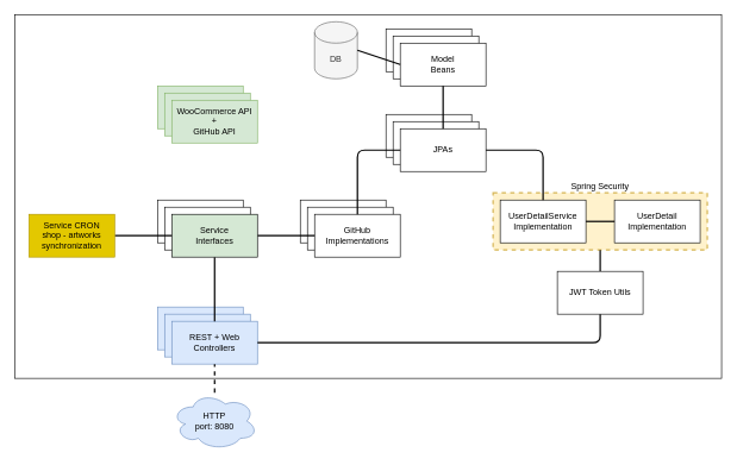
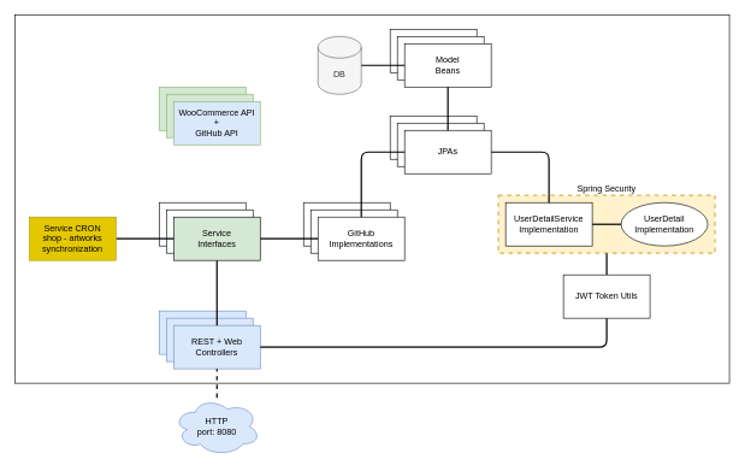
  <mxCell id="0" />
  <mxCell id="1" parent="0" />
  <mxCell id="2" value="" style="rounded=0;whiteSpace=wrap;html=1;" parent="1" vertex="1"><mxGeometry x="20" y="20" width="990" height="510" as="geometry" /></mxCell>
  <mxCell id="3" value="Spring Security" style="rounded=0;whiteSpace=wrap;html=1;labelPosition=center;verticalLabelPosition=top;align=center;verticalAlign=bottom;dashed=1;strokeWidth=2;fillColor=#fff2cc;strokeColor=#d6b656;" parent="1" vertex="1"><mxGeometry x="690" y="270" width="300" height="80" as="geometry" /></mxCell>
  <mxCell id="4" value="" style="group" parent="1" vertex="1" connectable="0"><mxGeometry x="540" y="160" width="140" height="80" as="geometry" /></mxCell>
  <mxCell id="5" value="" style="rounded=0;whiteSpace=wrap;html=1;" parent="4" vertex="1"><mxGeometry width="120" height="60" as="geometry" /></mxCell>
  <mxCell id="6" value="" style="rounded=0;whiteSpace=wrap;html=1;" parent="4" vertex="1"><mxGeometry x="10" y="10" width="120" height="60" as="geometry" /></mxCell>
  <mxCell id="7" value="JPAs" style="rounded=0;whiteSpace=wrap;html=1;" parent="4" vertex="1"><mxGeometry x="20" y="20" width="120" height="60" as="geometry" /></mxCell>
  <mxCell id="8" value="" style="group" parent="1" vertex="1" connectable="0"><mxGeometry x="220" y="430" width="140" height="80" as="geometry" /></mxCell>
  <mxCell id="9" value="" style="group" parent="8" vertex="1" connectable="0"><mxGeometry width="140" height="80" as="geometry" /></mxCell>
  <mxCell id="10" value="" style="rounded=0;whiteSpace=wrap;html=1;fillColor=#dae8fc;strokeColor=#6c8ebf;" parent="9" vertex="1"><mxGeometry width="120" height="60" as="geometry" /></mxCell>
  <mxCell id="11" value="" style="rounded=0;whiteSpace=wrap;html=1;fillColor=#dae8fc;strokeColor=#6c8ebf;" parent="9" vertex="1"><mxGeometry x="10" y="10" width="120" height="60" as="geometry" /></mxCell>
  <mxCell id="12" value="REST + Web&lt;br&gt;Controllers" style="rounded=0;whiteSpace=wrap;html=1;fillColor=#dae8fc;strokeColor=#6c8ebf;" parent="9" vertex="1"><mxGeometry x="20" y="20" width="120" height="60" as="geometry" /></mxCell>
  <mxCell id="13" value="" style="group" parent="1" vertex="1" connectable="0"><mxGeometry x="420" y="280" width="140" height="80" as="geometry" /></mxCell>
  <mxCell id="14" value="" style="rounded=0;whiteSpace=wrap;html=1;" parent="13" vertex="1"><mxGeometry width="120" height="60" as="geometry" /></mxCell>
  <mxCell id="15" value="" style="rounded=0;whiteSpace=wrap;html=1;" parent="13" vertex="1"><mxGeometry x="10" y="10" width="120" height="60" as="geometry" /></mxCell>
  <mxCell id="16" value="GitHub&lt;br&gt;Implementations" style="rounded=0;whiteSpace=wrap;html=1;" parent="13" vertex="1"><mxGeometry x="20" y="20" width="120" height="60" as="geometry" /></mxCell>
- <mxCell id="17" value="DB" style="shape=cylinder3;whiteSpace=wrap;html=1;boundedLbl=1;backgroundOutline=1;size=15;fillColor=#f5f5f5;strokeColor=#666666;fontColor=#333333;" parent="1" vertex="1"><mxGeometry x="440" y="30" width="60" height="80" as="geometry" /></mxCell>
+ <mxCell id="17" value="DB" style="shape=cylinder3;whiteSpace=wrap;html=1;boundedLbl=1;backgroundOutline=1;size=15;fillColor=#f5f5f5;strokeColor=#666666;fontColor=#333333;" parent="1" vertex="1"><mxGeometry x="440" y="50" width="60" height="80" as="geometry" /></mxCell>
  <mxCell id="18" value="" style="endArrow=none;html=1;entryX=0;entryY=0.5;entryDx=0;entryDy=0;exitX=0.5;exitY=0;exitDx=0;exitDy=0;edgeStyle=orthogonalEdgeStyle;strokeWidth=2;" parent="1" source="16" target="7" edge="1"><mxGeometry width="50" height="50" relative="1" as="geometry"><mxPoint x="330" y="300" as="sourcePoint" /><mxPoint x="380" y="250" as="targetPoint" /></mxGeometry></mxCell>
  <mxCell id="19" value="" style="endArrow=none;html=1;strokeWidth=2;entryX=0;entryY=0.5;entryDx=0;entryDy=0;exitX=1;exitY=0.5;exitDx=0;exitDy=0;" parent="1" source="40" target="16" edge="1"><mxGeometry width="50" height="50" relative="1" as="geometry"><mxPoint x="330" y="300" as="sourcePoint" /><mxPoint x="380" y="250" as="targetPoint" /></mxGeometry></mxCell>
  <mxCell id="20" value="" style="endArrow=none;html=1;strokeWidth=2;entryX=0.5;entryY=0;entryDx=0;entryDy=0;exitX=0.5;exitY=1;exitDx=0;exitDy=0;" parent="1" source="40" target="12" edge="1"><mxGeometry width="50" height="50" relative="1" as="geometry"><mxPoint x="580" y="310" as="sourcePoint" /><mxPoint x="630" y="260" as="targetPoint" /></mxGeometry></mxCell>
  <mxCell id="21" value="" style="group" parent="1" vertex="1" connectable="0"><mxGeometry x="540" y="40" width="140" height="80" as="geometry" /></mxCell>
  <mxCell id="22" value="" style="rounded=0;whiteSpace=wrap;html=1;" parent="21" vertex="1"><mxGeometry width="120" height="60" as="geometry" /></mxCell>
  <mxCell id="23" value="" style="rounded=0;whiteSpace=wrap;html=1;" parent="21" vertex="1"><mxGeometry x="10" y="10" width="120" height="60" as="geometry" /></mxCell>
  <mxCell id="24" value="Model&lt;br&gt;Beans" style="rounded=0;whiteSpace=wrap;html=1;" parent="21" vertex="1"><mxGeometry x="20" y="20" width="120" height="60" as="geometry" /></mxCell>
  <mxCell id="25" value="" style="endArrow=none;html=1;strokeWidth=2;entryX=0;entryY=0.5;entryDx=0;entryDy=0;exitX=1;exitY=0.5;exitDx=0;exitDy=0;exitPerimeter=0;" parent="1" source="17" target="24" edge="1"><mxGeometry width="50" height="50" relative="1" as="geometry"><mxPoint x="580" y="230" as="sourcePoint" /><mxPoint x="630" y="180" as="targetPoint" /></mxGeometry></mxCell>
  <mxCell id="26" value="" style="endArrow=none;html=1;strokeWidth=2;exitX=0.5;exitY=1;exitDx=0;exitDy=0;entryX=0.5;entryY=0;entryDx=0;entryDy=0;" parent="1" source="24" target="7" edge="1"><mxGeometry width="50" height="50" relative="1" as="geometry"><mxPoint x="580" y="230" as="sourcePoint" /><mxPoint x="630" y="170" as="targetPoint" /></mxGeometry></mxCell>
  <mxCell id="27" value="UserDetailService&lt;br&gt;Implementation" style="rounded=0;whiteSpace=wrap;html=1;" parent="1" vertex="1"><mxGeometry x="700" y="280" width="120" height="60" as="geometry" /></mxCell>
- <mxCell id="28" value="UserDetail&lt;br&gt;Implementation" style="rounded=0;whiteSpace=wrap;html=1;" parent="1" vertex="1"><mxGeometry x="860" y="280" width="120" height="60" as="geometry" /></mxCell>
+ <mxCell id="28" value="UserDetail&lt;br&gt;Implementation" style="ellipse;whiteSpace=wrap;html=1;" parent="1" vertex="1"><mxGeometry x="860" y="280" width="120" height="60" as="geometry" /></mxCell>
  <mxCell id="29" value="" style="endArrow=none;html=1;strokeWidth=2;entryX=0.5;entryY=0;entryDx=0;entryDy=0;exitX=1;exitY=0.5;exitDx=0;exitDy=0;" parent="1" source="7" target="27" edge="1"><mxGeometry width="50" height="50" relative="1" as="geometry"><mxPoint x="580" y="230" as="sourcePoint" /><mxPoint x="630" y="180" as="targetPoint" /><Array as="points"><mxPoint x="760" y="210" /></Array></mxGeometry></mxCell>
  <mxCell id="30" value="" style="endArrow=none;html=1;strokeWidth=2;entryX=0;entryY=0.5;entryDx=0;entryDy=0;exitX=1;exitY=0.5;exitDx=0;exitDy=0;" parent="1" source="27" target="28" edge="1"><mxGeometry width="50" height="50" relative="1" as="geometry"><mxPoint x="580" y="230" as="sourcePoint" /><mxPoint x="630" y="180" as="targetPoint" /></mxGeometry></mxCell>
  <mxCell id="31" style="edgeStyle=orthogonalEdgeStyle;rounded=0;orthogonalLoop=1;jettySize=auto;html=1;exitX=0.5;exitY=0;exitDx=0;exitDy=0;entryX=0.5;entryY=1;entryDx=0;entryDy=0;strokeWidth=2;endArrow=none;endFill=0;" parent="1" source="32" target="3" edge="1"><mxGeometry relative="1" as="geometry" /></mxCell>
  <mxCell id="32" value="JWT Token Utils" style="rounded=0;whiteSpace=wrap;html=1;strokeWidth=1;" parent="1" vertex="1"><mxGeometry x="780" y="380" width="120" height="60" as="geometry" /></mxCell>
  <mxCell id="33" value="" style="endArrow=none;html=1;strokeWidth=2;entryX=0.5;entryY=1;entryDx=0;entryDy=0;exitX=1;exitY=0.5;exitDx=0;exitDy=0;" parent="1" source="12" target="32" edge="1"><mxGeometry width="50" height="50" relative="1" as="geometry"><mxPoint x="580" y="300" as="sourcePoint" /><mxPoint x="630" y="250" as="targetPoint" /><Array as="points"><mxPoint x="840" y="480" /></Array></mxGeometry></mxCell>
  <mxCell id="34" value="" style="endArrow=none;dashed=1;html=1;strokeWidth=2;" parent="1" source="35" edge="1"><mxGeometry width="50" height="50" relative="1" as="geometry"><mxPoint x="300" y="560" as="sourcePoint" /><mxPoint x="300" y="510" as="targetPoint" /></mxGeometry></mxCell>
  <mxCell id="35" value="&lt;span&gt;HTTP&lt;/span&gt;&lt;br&gt;&lt;span&gt;port: 8080&lt;/span&gt;" style="ellipse;shape=cloud;whiteSpace=wrap;html=1;strokeWidth=1;fillColor=#dae8fc;strokeColor=#6c8ebf;" parent="1" vertex="1"><mxGeometry x="240" y="550" width="120" height="80" as="geometry" /></mxCell>
  <mxCell id="36" value="" style="group" parent="1" vertex="1" connectable="0"><mxGeometry x="220" y="280" width="140" height="80" as="geometry" /></mxCell>
  <mxCell id="37" value="" style="group" parent="36" vertex="1" connectable="0"><mxGeometry width="140" height="80" as="geometry" /></mxCell>
  <mxCell id="38" value="" style="rounded=0;whiteSpace=wrap;html=1;" parent="37" vertex="1"><mxGeometry width="120" height="60" as="geometry" /></mxCell>
  <mxCell id="39" value="" style="rounded=0;whiteSpace=wrap;html=1;" parent="37" vertex="1"><mxGeometry x="10" y="10" width="120" height="60" as="geometry" /></mxCell>
  <mxCell id="40" value="Service&lt;br&gt;Interfaces" style="rounded=0;whiteSpace=wrap;html=1;fillColor=#d5e8d4;" parent="37" vertex="1"><mxGeometry x="20" y="20" width="120" height="60" as="geometry" /></mxCell>
  <mxCell id="41" value="" style="group" parent="1" vertex="1" connectable="0"><mxGeometry x="220" y="120" width="140" height="80" as="geometry" /></mxCell>
  <mxCell id="42" value="" style="rounded=0;whiteSpace=wrap;html=1;fillColor=#d5e8d4;strokeColor=#82b366;" parent="41" vertex="1"><mxGeometry width="120" height="60" as="geometry" /></mxCell>
  <mxCell id="43" value="" style="rounded=0;whiteSpace=wrap;html=1;fillColor=#d5e8d4;strokeColor=#82b366;" parent="41" vertex="1"><mxGeometry x="10" y="10" width="120" height="60" as="geometry" /></mxCell>
- <mxCell id="44" value="WooCommerce API&lt;br&gt;+&lt;br&gt;GitHub API" style="rounded=0;whiteSpace=wrap;html=1;fillColor=#d5e8d4;strokeColor=#82b366;" parent="41" vertex="1"><mxGeometry x="20" y="20" width="120" height="60" as="geometry" /></mxCell>
+ <mxCell id="44" value="WooCommerce API&lt;br&gt;+&lt;br&gt;GitHub API" style="rounded=0;whiteSpace=wrap;html=1;fillColor=#dae8fc;strokeColor=#82b366;" parent="41" vertex="1"><mxGeometry x="20" y="20" width="120" height="60" as="geometry" /></mxCell>
  <mxCell id="45" style="edgeStyle=orthogonalEdgeStyle;rounded=0;orthogonalLoop=1;jettySize=auto;html=1;endArrow=none;endFill=0;strokeWidth=2;" edge="1" parent="1" source="46" target="40"><mxGeometry relative="1" as="geometry" /></mxCell>
  <mxCell id="46" value="Service CRON&lt;br&gt;shop - artworks&lt;br&gt;synchronization" style="rounded=0;whiteSpace=wrap;html=1;strokeWidth=1;fillColor=#e3c800;strokeColor=#B09500;fontColor=#000000;" vertex="1" parent="1"><mxGeometry x="40" y="300" width="120" height="60" as="geometry" /></mxCell>
